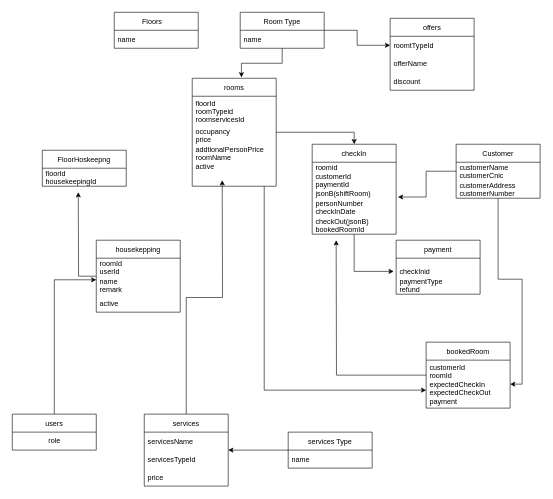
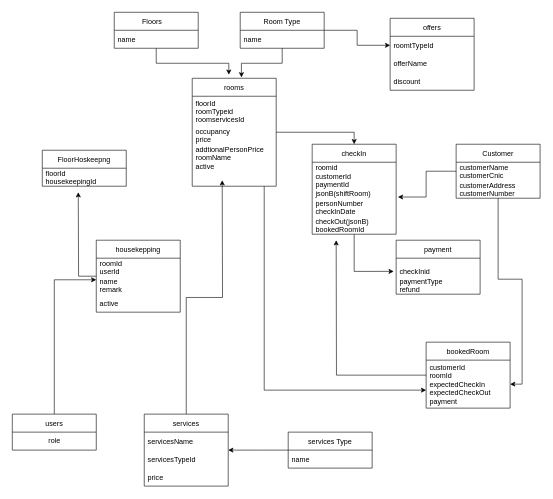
  <mxCell id="0" />
  <mxCell id="1" parent="0" />
+ <mxCell id="2" style="edgeStyle=orthogonalEdgeStyle;rounded=0;orthogonalLoop=1;jettySize=auto;html=1;entryX=0.436;entryY=-0.033;entryDx=0;entryDy=0;entryPerimeter=0;" parent="1" source="3" target="15" edge="1"><mxGeometry relative="1" as="geometry" /></mxCell>
  <mxCell id="3" value="Floors    " style="swimlane;fontStyle=0;childLayout=stackLayout;horizontal=1;startSize=30;horizontalStack=0;resizeParent=1;resizeParentMax=0;resizeLast=0;collapsible=1;marginBottom=0;" parent="1" vertex="1"><mxGeometry x="190" y="20" width="140" height="60" as="geometry" /></mxCell>
  <mxCell id="4" value="name" style="text;strokeColor=none;fillColor=none;align=left;verticalAlign=middle;spacingLeft=4;spacingRight=4;overflow=hidden;points=[[0,0.5],[1,0.5]];portConstraint=eastwest;rotatable=0;" parent="3" vertex="1"><mxGeometry y="30" width="140" height="30" as="geometry" /></mxCell>
  <mxCell id="5" style="edgeStyle=orthogonalEdgeStyle;rounded=0;orthogonalLoop=1;jettySize=auto;html=1;entryX=0;entryY=0.5;entryDx=0;entryDy=0;" parent="1" source="7" target="10" edge="1"><mxGeometry relative="1" as="geometry" /></mxCell>
  <mxCell id="6" style="edgeStyle=orthogonalEdgeStyle;rounded=0;orthogonalLoop=1;jettySize=auto;html=1;entryX=0.586;entryY=-0.008;entryDx=0;entryDy=0;entryPerimeter=0;" parent="1" source="7" target="15" edge="1"><mxGeometry relative="1" as="geometry" /></mxCell>
  <mxCell id="7" value="Room Type" style="swimlane;fontStyle=0;childLayout=stackLayout;horizontal=1;startSize=30;horizontalStack=0;resizeParent=1;resizeParentMax=0;resizeLast=0;collapsible=1;marginBottom=0;" parent="1" vertex="1"><mxGeometry x="400" y="20" width="140" height="60" as="geometry" /></mxCell>
  <mxCell id="8" value="name" style="text;strokeColor=none;fillColor=none;align=left;verticalAlign=middle;spacingLeft=4;spacingRight=4;overflow=hidden;points=[[0,0.5],[1,0.5]];portConstraint=eastwest;rotatable=0;" parent="7" vertex="1"><mxGeometry y="30" width="140" height="30" as="geometry" /></mxCell>
  <mxCell id="9" value="offers" style="swimlane;fontStyle=0;childLayout=stackLayout;horizontal=1;startSize=30;horizontalStack=0;resizeParent=1;resizeParentMax=0;resizeLast=0;collapsible=1;marginBottom=0;" parent="1" vertex="1"><mxGeometry x="650" y="30" width="140" height="120" as="geometry" /></mxCell>
  <mxCell id="10" value="roomtTypeId" style="text;strokeColor=none;fillColor=none;align=left;verticalAlign=middle;spacingLeft=4;spacingRight=4;overflow=hidden;points=[[0,0.5],[1,0.5]];portConstraint=eastwest;rotatable=0;" parent="9" vertex="1"><mxGeometry y="30" width="140" height="30" as="geometry" /></mxCell>
  <mxCell id="11" value="offerName" style="text;strokeColor=none;fillColor=none;align=left;verticalAlign=middle;spacingLeft=4;spacingRight=4;overflow=hidden;points=[[0,0.5],[1,0.5]];portConstraint=eastwest;rotatable=0;" parent="9" vertex="1"><mxGeometry y="60" width="140" height="30" as="geometry" /></mxCell>
  <mxCell id="12" value="discount" style="text;strokeColor=none;fillColor=none;align=left;verticalAlign=middle;spacingLeft=4;spacingRight=4;overflow=hidden;points=[[0,0.5],[1,0.5]];portConstraint=eastwest;rotatable=0;" parent="9" vertex="1"><mxGeometry y="90" width="140" height="30" as="geometry" /></mxCell>
  <mxCell id="13" style="edgeStyle=orthogonalEdgeStyle;rounded=0;orthogonalLoop=1;jettySize=auto;html=1;entryX=0.5;entryY=0;entryDx=0;entryDy=0;" parent="1" source="15" target="43" edge="1"><mxGeometry relative="1" as="geometry" /></mxCell>
  <mxCell id="14" style="edgeStyle=orthogonalEdgeStyle;rounded=0;orthogonalLoop=1;jettySize=auto;html=1;" edge="1" parent="1" source="15" target="52"><mxGeometry relative="1" as="geometry"><Array as="points"><mxPoint x="440" y="650" /></Array></mxGeometry></mxCell>
  <mxCell id="15" value="rooms" style="swimlane;fontStyle=0;childLayout=stackLayout;horizontal=1;startSize=30;horizontalStack=0;resizeParent=1;resizeParentMax=0;resizeLast=0;collapsible=1;marginBottom=0;" parent="1" vertex="1"><mxGeometry x="320" y="130" width="140" height="180" as="geometry" /></mxCell>
  <mxCell id="16" value="floorId&#10;roomTypeid&#10;roomservicesId" style="text;strokeColor=none;fillColor=none;align=left;verticalAlign=middle;spacingLeft=4;spacingRight=4;overflow=hidden;points=[[0,0.5],[1,0.5]];portConstraint=eastwest;rotatable=0;" parent="15" vertex="1"><mxGeometry y="30" width="140" height="50" as="geometry" /></mxCell>
  <mxCell id="17" value="occupancy&#10;price" style="text;strokeColor=none;fillColor=none;align=left;verticalAlign=middle;spacingLeft=4;spacingRight=4;overflow=hidden;points=[[0,0.5],[1,0.5]];portConstraint=eastwest;rotatable=0;" parent="15" vertex="1"><mxGeometry y="80" width="140" height="30" as="geometry" /></mxCell>
  <mxCell id="18" value="addtionalPersonPrice&#10;roomName&#10;active&#10;&#10;" style="text;strokeColor=none;fillColor=none;align=left;verticalAlign=middle;spacingLeft=4;spacingRight=4;overflow=hidden;points=[[0,0.5],[1,0.5]];portConstraint=eastwest;rotatable=0;" parent="15" vertex="1"><mxGeometry y="110" width="140" height="70" as="geometry" /></mxCell>
  <mxCell id="19" style="edgeStyle=orthogonalEdgeStyle;rounded=0;orthogonalLoop=1;jettySize=auto;html=1;" edge="1" parent="1" source="20"><mxGeometry relative="1" as="geometry"><mxPoint x="370" y="300" as="targetPoint" /></mxGeometry></mxCell>
  <mxCell id="20" value="services" style="swimlane;fontStyle=0;childLayout=stackLayout;horizontal=1;startSize=30;horizontalStack=0;resizeParent=1;resizeParentMax=0;resizeLast=0;collapsible=1;marginBottom=0;" parent="1" vertex="1"><mxGeometry x="240" y="690" width="140" height="120" as="geometry" /></mxCell>
  <mxCell id="21" value="servicesName" style="text;strokeColor=none;fillColor=none;align=left;verticalAlign=middle;spacingLeft=4;spacingRight=4;overflow=hidden;points=[[0,0.5],[1,0.5]];portConstraint=eastwest;rotatable=0;" parent="20" vertex="1"><mxGeometry y="30" width="140" height="30" as="geometry" /></mxCell>
  <mxCell id="22" value="servicesTypeId" style="text;strokeColor=none;fillColor=none;align=left;verticalAlign=middle;spacingLeft=4;spacingRight=4;overflow=hidden;points=[[0,0.5],[1,0.5]];portConstraint=eastwest;rotatable=0;" parent="20" vertex="1"><mxGeometry y="60" width="140" height="30" as="geometry" /></mxCell>
  <mxCell id="23" value="price" style="text;strokeColor=none;fillColor=none;align=left;verticalAlign=middle;spacingLeft=4;spacingRight=4;overflow=hidden;points=[[0,0.5],[1,0.5]];portConstraint=eastwest;rotatable=0;" parent="20" vertex="1"><mxGeometry y="90" width="140" height="30" as="geometry" /></mxCell>
  <mxCell id="24" style="edgeStyle=orthogonalEdgeStyle;rounded=0;orthogonalLoop=1;jettySize=auto;html=1;" parent="1" source="25" edge="1"><mxGeometry relative="1" as="geometry"><mxPoint x="380" y="750" as="targetPoint" /></mxGeometry></mxCell>
  <mxCell id="25" value="services Type" style="swimlane;fontStyle=0;childLayout=stackLayout;horizontal=1;startSize=30;horizontalStack=0;resizeParent=1;resizeParentMax=0;resizeLast=0;collapsible=1;marginBottom=0;" parent="1" vertex="1"><mxGeometry x="480" y="720" width="140" height="60" as="geometry" /></mxCell>
  <mxCell id="26" value="name" style="text;strokeColor=none;fillColor=none;align=left;verticalAlign=middle;spacingLeft=4;spacingRight=4;overflow=hidden;points=[[0,0.5],[1,0.5]];portConstraint=eastwest;rotatable=0;" parent="25" vertex="1"><mxGeometry y="30" width="140" height="30" as="geometry" /></mxCell>
  <mxCell id="27" value="FloorHoskeepng" style="swimlane;fontStyle=0;childLayout=stackLayout;horizontal=1;startSize=30;horizontalStack=0;resizeParent=1;resizeParentMax=0;resizeLast=0;collapsible=1;marginBottom=0;" parent="1" vertex="1"><mxGeometry x="70" y="250" width="140" height="60" as="geometry" /></mxCell>
  <mxCell id="28" value="floorId&#10;housekeepingId" style="text;strokeColor=none;fillColor=none;align=left;verticalAlign=middle;spacingLeft=4;spacingRight=4;overflow=hidden;points=[[0,0.5],[1,0.5]];portConstraint=eastwest;rotatable=0;" parent="27" vertex="1"><mxGeometry y="30" width="140" height="30" as="geometry" /></mxCell>
  <mxCell id="29" style="edgeStyle=orthogonalEdgeStyle;rounded=0;orthogonalLoop=1;jettySize=auto;html=1;" edge="1" parent="1" source="30"><mxGeometry relative="1" as="geometry"><mxPoint x="130" y="320" as="targetPoint" /></mxGeometry></mxCell>
  <mxCell id="30" value="housekepping" style="swimlane;fontStyle=0;childLayout=stackLayout;horizontal=1;startSize=30;horizontalStack=0;resizeParent=1;resizeParentMax=0;resizeLast=0;collapsible=1;marginBottom=0;" parent="1" vertex="1"><mxGeometry x="160" y="400" width="140" height="120" as="geometry" /></mxCell>
  <mxCell id="31" value="roomId&#10;userId" style="text;strokeColor=none;fillColor=none;align=left;verticalAlign=middle;spacingLeft=4;spacingRight=4;overflow=hidden;points=[[0,0.5],[1,0.5]];portConstraint=eastwest;rotatable=0;" parent="30" vertex="1"><mxGeometry y="30" width="140" height="30" as="geometry" /></mxCell>
  <mxCell id="32" value="name&#10;remark" style="text;strokeColor=none;fillColor=none;align=left;verticalAlign=middle;spacingLeft=4;spacingRight=4;overflow=hidden;points=[[0,0.5],[1,0.5]];portConstraint=eastwest;rotatable=0;" parent="30" vertex="1"><mxGeometry y="60" width="140" height="30" as="geometry" /></mxCell>
  <mxCell id="33" value="active" style="text;strokeColor=none;fillColor=none;align=left;verticalAlign=middle;spacingLeft=4;spacingRight=4;overflow=hidden;points=[[0,0.5],[1,0.5]];portConstraint=eastwest;rotatable=0;" parent="30" vertex="1"><mxGeometry y="90" width="140" height="30" as="geometry" /></mxCell>
  <mxCell id="34" style="edgeStyle=orthogonalEdgeStyle;rounded=0;orthogonalLoop=1;jettySize=auto;html=1;entryX=1.021;entryY=-0.067;entryDx=0;entryDy=0;entryPerimeter=0;" edge="1" parent="1" source="36" target="45"><mxGeometry relative="1" as="geometry" /></mxCell>
  <mxCell id="35" style="edgeStyle=orthogonalEdgeStyle;rounded=0;orthogonalLoop=1;jettySize=auto;html=1;" edge="1" parent="1" source="36" target="52"><mxGeometry relative="1" as="geometry" /></mxCell>
  <mxCell id="36" value="Customer" style="swimlane;fontStyle=0;childLayout=stackLayout;horizontal=1;startSize=30;horizontalStack=0;resizeParent=1;resizeParentMax=0;resizeLast=0;collapsible=1;marginBottom=0;" parent="1" vertex="1"><mxGeometry x="760" y="240" width="140" height="90" as="geometry" /></mxCell>
  <mxCell id="37" value="customerName&#10;customerCnic" style="text;strokeColor=none;fillColor=none;align=left;verticalAlign=middle;spacingLeft=4;spacingRight=4;overflow=hidden;points=[[0,0.5],[1,0.5]];portConstraint=eastwest;rotatable=0;" parent="36" vertex="1"><mxGeometry y="30" width="140" height="30" as="geometry" /></mxCell>
  <mxCell id="38" value="customerAddress&#10;customerNumber" style="text;strokeColor=none;fillColor=none;align=left;verticalAlign=middle;spacingLeft=4;spacingRight=4;overflow=hidden;points=[[0,0.5],[1,0.5]];portConstraint=eastwest;rotatable=0;" parent="36" vertex="1"><mxGeometry y="60" width="140" height="30" as="geometry" /></mxCell>
  <mxCell id="39" style="edgeStyle=orthogonalEdgeStyle;rounded=0;orthogonalLoop=1;jettySize=auto;html=1;entryX=0;entryY=0.2;entryDx=0;entryDy=0;entryPerimeter=0;" parent="1" source="40" target="32" edge="1"><mxGeometry relative="1" as="geometry"><Array as="points"><mxPoint y="466" x="90" /></Array></mxGeometry></mxCell>
  <mxCell id="40" value="users" style="swimlane;fontStyle=0;childLayout=stackLayout;horizontal=1;startSize=30;horizontalStack=0;resizeParent=1;resizeParentMax=0;resizeLast=0;collapsible=1;marginBottom=0;" parent="1" vertex="1"><mxGeometry x="20" y="690" width="140" height="60" as="geometry" /></mxCell>
  <mxCell id="41" value="role" style="text;html=1;align=center;verticalAlign=middle;resizable=0;points=[];autosize=1;strokeColor=none;fillColor=none;" parent="40" vertex="1"><mxGeometry y="30" width="140" height="30" as="geometry" /></mxCell>
  <mxCell id="42" style="edgeStyle=orthogonalEdgeStyle;rounded=0;orthogonalLoop=1;jettySize=auto;html=1;entryX=-0.029;entryY=0.733;entryDx=0;entryDy=0;entryPerimeter=0;" edge="1" parent="1" source="43" target="48"><mxGeometry relative="1" as="geometry" /></mxCell>
  <mxCell id="43" value="checkIn" style="swimlane;fontStyle=0;childLayout=stackLayout;horizontal=1;startSize=30;horizontalStack=0;resizeParent=1;resizeParentMax=0;resizeLast=0;collapsible=1;marginBottom=0;" parent="1" vertex="1"><mxGeometry x="520" y="240" width="140" height="150" as="geometry" /></mxCell>
  <mxCell id="44" value="roomid&#10;customerId&#10;paymentId&#10;jsonB(shiftRoom)" style="text;strokeColor=none;fillColor=none;align=left;verticalAlign=middle;spacingLeft=4;spacingRight=4;overflow=hidden;points=[[0,0.5],[1,0.5]];portConstraint=eastwest;rotatable=0;" parent="43" vertex="1"><mxGeometry y="30" width="140" height="60" as="geometry" /></mxCell>
  <mxCell id="45" value="personNumber&#10;checkInDate" style="text;strokeColor=none;fillColor=none;align=left;verticalAlign=middle;spacingLeft=4;spacingRight=4;overflow=hidden;points=[[0,0.5],[1,0.5]];portConstraint=eastwest;rotatable=0;" parent="43" vertex="1"><mxGeometry y="90" width="140" height="30" as="geometry" /></mxCell>
  <mxCell id="46" value="checkOut(jsonB)&#10;bookedRoomId" style="text;strokeColor=none;fillColor=none;align=left;verticalAlign=middle;spacingLeft=4;spacingRight=4;overflow=hidden;points=[[0,0.5],[1,0.5]];portConstraint=eastwest;rotatable=0;" parent="43" vertex="1"><mxGeometry y="120" width="140" height="30" as="geometry" /></mxCell>
  <mxCell id="47" value="payment" style="swimlane;fontStyle=0;childLayout=stackLayout;horizontal=1;startSize=30;horizontalStack=0;resizeParent=1;resizeParentMax=0;resizeLast=0;collapsible=1;marginBottom=0;" vertex="1" parent="1"><mxGeometry x="660" y="400" width="140" height="90" as="geometry" /></mxCell>
  <mxCell id="48" value="&#10;checkInid" style="text;strokeColor=none;fillColor=none;align=left;verticalAlign=middle;spacingLeft=4;spacingRight=4;overflow=hidden;points=[[0,0.5],[1,0.5]];portConstraint=eastwest;rotatable=0;" vertex="1" parent="47"><mxGeometry y="30" width="140" height="30" as="geometry" /></mxCell>
  <mxCell id="49" value="paymentType&#10;refund" style="text;strokeColor=none;fillColor=none;align=left;verticalAlign=middle;spacingLeft=4;spacingRight=4;overflow=hidden;points=[[0,0.5],[1,0.5]];portConstraint=eastwest;rotatable=0;" vertex="1" parent="47"><mxGeometry y="60" width="140" height="30" as="geometry" /></mxCell>
  <mxCell id="50" style="edgeStyle=orthogonalEdgeStyle;rounded=0;orthogonalLoop=1;jettySize=auto;html=1;" edge="1" parent="1" source="51"><mxGeometry relative="1" as="geometry"><mxPoint x="560" y="400" as="targetPoint" /></mxGeometry></mxCell>
  <mxCell id="51" value="bookedRoom" style="swimlane;fontStyle=0;childLayout=stackLayout;horizontal=1;startSize=30;horizontalStack=0;resizeParent=1;resizeParentMax=0;resizeLast=0;collapsible=1;marginBottom=0;" vertex="1" parent="1"><mxGeometry x="710" y="570" width="140" height="110" as="geometry" /></mxCell>
  <mxCell id="52" value="customerId&#10;roomId&#10;expectedCheckIn&#10;expectedCheckOut&#10;payment" style="text;strokeColor=none;fillColor=none;align=left;verticalAlign=middle;spacingLeft=4;spacingRight=4;overflow=hidden;points=[[0,0.5],[1,0.5]];portConstraint=eastwest;rotatable=0;" vertex="1" parent="51"><mxGeometry y="30" width="140" height="80" as="geometry" /></mxCell>
